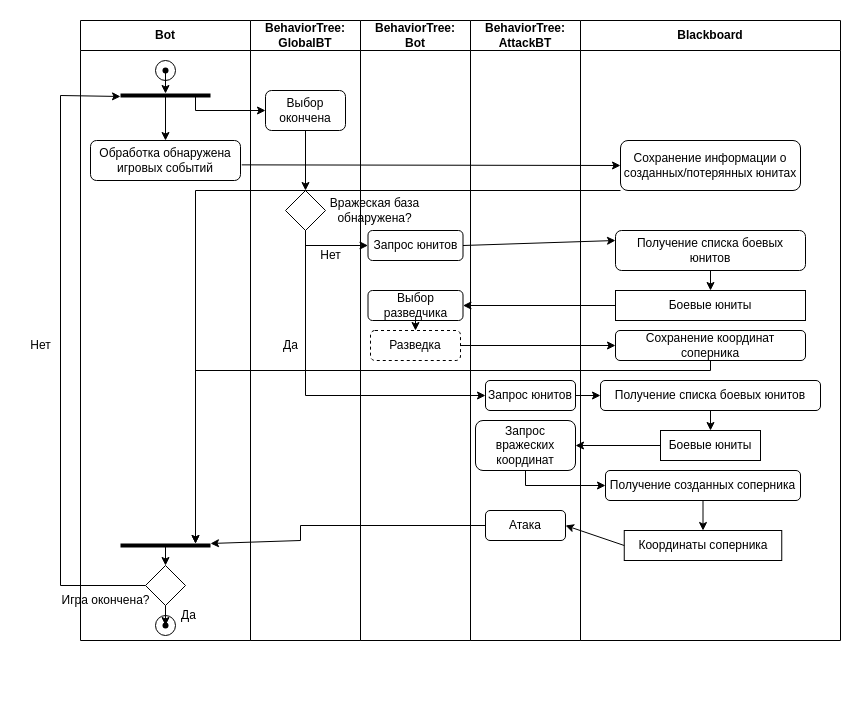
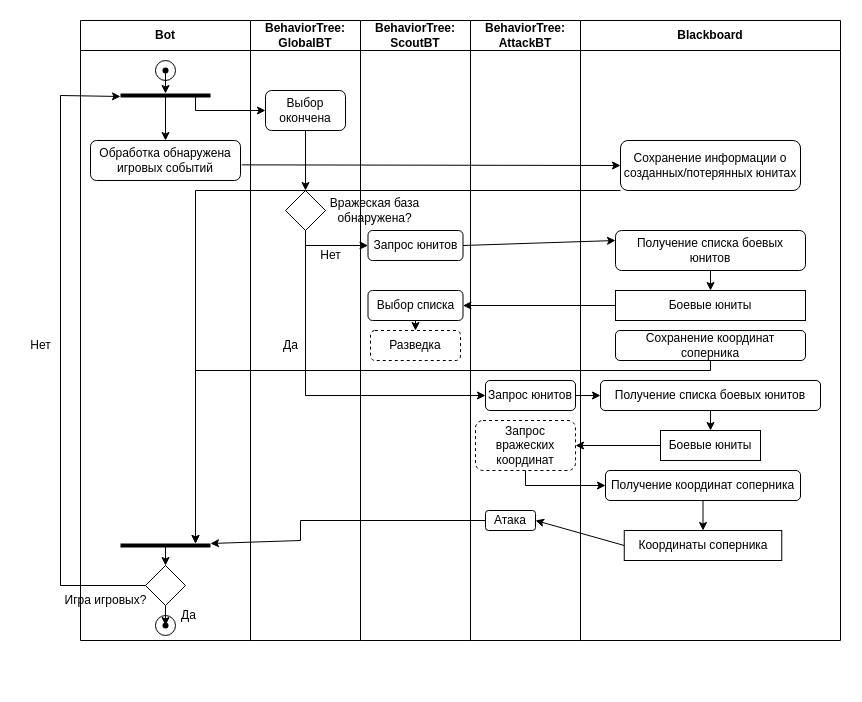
  <mxCell id="0" />
  <mxCell id="1" parent="0" />
  <mxCell id="2" value="Bot" style="swimlane;whiteSpace=wrap;html=1;startSize=30;" vertex="1" parent="1"><mxGeometry x="80" y="20" width="170" height="620" as="geometry" /></mxCell>
  <mxCell id="3" value="Обработка обнаружена игровых событий" style="rounded=1;whiteSpace=wrap;html=1;" vertex="1" parent="2"><mxGeometry x="10" y="120" width="150" height="40" as="geometry" /></mxCell>
  <mxCell id="4" value="" style="ellipse;whiteSpace=wrap;html=1;aspect=fixed;" vertex="1" parent="2"><mxGeometry x="75" y="40" width="20" height="20" as="geometry" /></mxCell>
  <mxCell id="5" value="" style="shape=waypoint;sketch=0;fillStyle=solid;size=6;pointerEvents=1;points=[];fillColor=none;resizable=0;rotatable=0;perimeter=centerPerimeter;snapToPoint=1;" vertex="1" parent="2"><mxGeometry x="75" y="40" width="20" height="20" as="geometry" /></mxCell>
  <mxCell id="6" value="" style="endArrow=classic;html=1;rounded=0;exitX=0.75;exitY=1.5;exitDx=0;exitDy=0;exitPerimeter=0;" edge="1" parent="2" source="5" target="7"><mxGeometry width="50" height="50" relative="1" as="geometry"><mxPoint x="110" y="70" as="sourcePoint" /><mxPoint x="85" y="80" as="targetPoint" /></mxGeometry></mxCell>
  <mxCell id="7" value="" style="line;strokeWidth=4;html=1;perimeter=backbonePerimeter;points=[];outlineConnect=0;" vertex="1" parent="2"><mxGeometry x="40" y="70" width="90" height="10" as="geometry" /></mxCell>
  <mxCell id="8" value="" style="endArrow=classic;html=1;rounded=0;entryX=0.5;entryY=0;entryDx=0;entryDy=0;" edge="1" parent="2" source="7" target="3"><mxGeometry width="50" height="50" relative="1" as="geometry"><mxPoint x="80" y="110" as="sourcePoint" /><mxPoint x="80" y="160" as="targetPoint" /></mxGeometry></mxCell>
  <mxCell id="9" value="" style="endArrow=classic;html=1;rounded=0;edgeStyle=elbowEdgeStyle;exitX=0;exitY=0.5;exitDx=0;exitDy=0;" edge="1" parent="2" source="13" target="7"><mxGeometry width="50" height="50" relative="1" as="geometry"><mxPoint x="300" y="370" as="sourcePoint" /><mxPoint x="350" y="320" as="targetPoint" /><Array as="points"><mxPoint x="-20" y="260" /></Array></mxGeometry></mxCell>
  <mxCell id="10" value="" style="line;strokeWidth=4;html=1;perimeter=backbonePerimeter;points=[];outlineConnect=0;" vertex="1" parent="2"><mxGeometry x="40" y="520" width="90" height="10" as="geometry" /></mxCell>
  <mxCell id="11" value="" style="ellipse;whiteSpace=wrap;html=1;aspect=fixed;" vertex="1" parent="2"><mxGeometry x="75" y="595" width="20" height="20" as="geometry" /></mxCell>
  <mxCell id="12" value="" style="shape=waypoint;sketch=0;fillStyle=solid;size=6;pointerEvents=1;points=[];fillColor=none;resizable=0;rotatable=0;perimeter=centerPerimeter;snapToPoint=1;" vertex="1" parent="2"><mxGeometry x="75" y="595" width="20" height="20" as="geometry" /></mxCell>
  <mxCell id="13" value="" style="rhombus;whiteSpace=wrap;html=1;" vertex="1" parent="2"><mxGeometry x="65" y="545" width="40" height="40" as="geometry" /></mxCell>
  <mxCell id="14" value="" style="endArrow=classic;html=1;rounded=0;entryX=0.5;entryY=0;entryDx=0;entryDy=0;" edge="1" parent="2" source="10" target="13"><mxGeometry width="50" height="50" relative="1" as="geometry"><mxPoint x="250" y="615" as="sourcePoint" /><mxPoint x="300" y="565" as="targetPoint" /></mxGeometry></mxCell>
  <mxCell id="15" value="" style="endArrow=classic;html=1;rounded=0;entryX=0.57;entryY=0.07;entryDx=0;entryDy=0;entryPerimeter=0;exitX=0.5;exitY=1;exitDx=0;exitDy=0;" edge="1" parent="2" source="13" target="12"><mxGeometry width="50" height="50" relative="1" as="geometry"><mxPoint x="250" y="615" as="sourcePoint" /><mxPoint x="300" y="565" as="targetPoint" /></mxGeometry></mxCell>
  <mxCell id="16" value="Да" style="text;html=1;align=center;verticalAlign=middle;resizable=0;points=[];autosize=1;strokeColor=none;fillColor=none;" vertex="1" parent="2"><mxGeometry x="87.5" y="580" width="40" height="30" as="geometry" /></mxCell>
- <mxCell id="17" value="&lt;font style=&quot;font-size: 12px;&quot;&gt;Игра окончена?&lt;/font&gt;" style="text;html=1;align=center;verticalAlign=middle;resizable=0;points=[];autosize=1;strokeColor=none;fillColor=none;" vertex="1" parent="2"><mxGeometry x="-30" y="565" width="110" height="30" as="geometry" /></mxCell>
+ <mxCell id="17" value="&lt;font style=&quot;font-size: 12px;&quot;&gt;Игра игровых?&lt;/font&gt;" style="text;html=1;align=center;verticalAlign=middle;resizable=0;points=[];autosize=1;strokeColor=none;fillColor=none;" vertex="1" parent="2"><mxGeometry x="-30" y="565" width="110" height="30" as="geometry" /></mxCell>
  <mxCell id="18" value="BehaviorTree:&lt;br&gt;GlobalBT" style="swimlane;whiteSpace=wrap;html=1;startSize=30;" vertex="1" parent="1"><mxGeometry x="250" y="20" width="110" height="620" as="geometry" /></mxCell>
  <mxCell id="19" value="Выбор окончена" style="rounded=1;whiteSpace=wrap;html=1;" vertex="1" parent="18"><mxGeometry x="15" y="70" width="80" height="40" as="geometry" /></mxCell>
  <mxCell id="20" value="" style="rhombus;whiteSpace=wrap;html=1;" vertex="1" parent="18"><mxGeometry x="35" y="170" width="40" height="40" as="geometry" /></mxCell>
  <mxCell id="21" value="" style="endArrow=classic;html=1;rounded=0;exitX=0.5;exitY=1;exitDx=0;exitDy=0;entryX=0.5;entryY=0;entryDx=0;entryDy=0;" edge="1" parent="18" source="19" target="20"><mxGeometry width="50" height="50" relative="1" as="geometry"><mxPoint x="110" y="310" as="sourcePoint" /><mxPoint x="160" y="260" as="targetPoint" /></mxGeometry></mxCell>
  <mxCell id="22" value="Нет" style="text;html=1;align=center;verticalAlign=middle;resizable=0;points=[];autosize=1;strokeColor=none;fillColor=none;" vertex="1" parent="18"><mxGeometry x="60" y="220" width="40" height="30" as="geometry" /></mxCell>
  <mxCell id="23" value="Да" style="text;html=1;align=center;verticalAlign=middle;resizable=0;points=[];autosize=1;strokeColor=none;fillColor=none;" vertex="1" parent="18"><mxGeometry x="20" y="310" width="40" height="30" as="geometry" /></mxCell>
  <mxCell id="24" value="" style="endArrow=classic;html=1;rounded=0;edgeStyle=orthogonalEdgeStyle;entryX=0;entryY=0.5;entryDx=0;entryDy=0;" edge="1" parent="1" source="7" target="19"><mxGeometry width="50" height="50" relative="1" as="geometry"><mxPoint x="360" y="200" as="sourcePoint" /><mxPoint x="410" y="150" as="targetPoint" /><Array as="points"><mxPoint x="195" y="110" /><mxPoint x="265" y="110" /></Array></mxGeometry></mxCell>
  <mxCell id="25" value="Нет" style="text;html=1;align=center;verticalAlign=middle;resizable=0;points=[];autosize=1;strokeColor=none;fillColor=none;" vertex="1" parent="1"><mxGeometry x="20" y="330" width="40" height="30" as="geometry" /></mxCell>
- <mxCell id="26" value="BehaviorTree:&lt;br&gt;Bot" style="swimlane;whiteSpace=wrap;html=1;startSize=30;" vertex="1" parent="1"><mxGeometry x="360" y="20" width="110" height="620" as="geometry" /></mxCell>
+ <mxCell id="26" value="BehaviorTree:&lt;br&gt;ScoutBT" style="swimlane;whiteSpace=wrap;html=1;startSize=30;" vertex="1" parent="1"><mxGeometry x="360" y="20" width="110" height="620" as="geometry" /></mxCell>
  <mxCell id="27" value="Запрос юнитов" style="rounded=1;whiteSpace=wrap;html=1;" vertex="1" parent="26"><mxGeometry x="7.5" y="210" width="95" height="30" as="geometry" /></mxCell>
- <mxCell id="28" value="Выбор разведчика" style="rounded=1;whiteSpace=wrap;html=1;" vertex="1" parent="26"><mxGeometry x="7.5" y="270" width="95" height="30" as="geometry" /></mxCell>
+ <mxCell id="28" value="Выбор списка" style="rounded=1;whiteSpace=wrap;html=1;" vertex="1" parent="26"><mxGeometry x="7.5" y="270" width="95" height="30" as="geometry" /></mxCell>
  <mxCell id="29" value="Разведка" style="rounded=1;whiteSpace=wrap;html=1;dashed=1;" vertex="1" parent="26"><mxGeometry x="10" y="310" width="90" height="30" as="geometry" /></mxCell>
  <mxCell id="30" value="" style="endArrow=classic;html=1;rounded=0;exitX=0.5;exitY=1;exitDx=0;exitDy=0;entryX=0.5;entryY=0;entryDx=0;entryDy=0;" edge="1" parent="26" source="28" target="29"><mxGeometry width="50" height="50" relative="1" as="geometry"><mxPoint y="190" as="sourcePoint" /><mxPoint x="50" y="140" as="targetPoint" /></mxGeometry></mxCell>
  <mxCell id="31" value="Вражеская база&lt;br&gt;обнаружена?" style="text;html=1;align=center;verticalAlign=middle;resizable=0;points=[];autosize=1;strokeColor=none;fillColor=none;" vertex="1" parent="26"><mxGeometry x="-41" y="170" width="110" height="40" as="geometry" /></mxCell>
  <mxCell id="32" value="BehaviorTree:&lt;br&gt;AttackBT" style="swimlane;whiteSpace=wrap;html=1;startSize=30;" vertex="1" parent="1"><mxGeometry x="470" y="20" width="110" height="620" as="geometry" /></mxCell>
  <mxCell id="33" value="Запрос юнитов" style="rounded=1;whiteSpace=wrap;html=1;" vertex="1" parent="32"><mxGeometry x="15" y="360" width="90" height="30" as="geometry" /></mxCell>
- <mxCell id="34" value="Запрос вражеских координат" style="rounded=1;whiteSpace=wrap;html=1;" vertex="1" parent="32"><mxGeometry x="5" y="400" width="100" height="50" as="geometry" /></mxCell>
- <mxCell id="35" value="Атака" style="rounded=1;whiteSpace=wrap;html=1;" vertex="1" parent="32"><mxGeometry x="15" y="490" width="80" height="30" as="geometry" /></mxCell>
+ <mxCell id="34" value="Запрос вражеских координат" style="rounded=1;whiteSpace=wrap;html=1;dashed=1;" vertex="1" parent="32"><mxGeometry x="5" y="400" width="100" height="50" as="geometry" /></mxCell>
+ <mxCell id="35" value="Атака" style="rounded=1;whiteSpace=wrap;html=1;" vertex="1" parent="32"><mxGeometry x="15" y="490" width="50" height="20" as="geometry" /></mxCell>
  <mxCell id="36" value="Blackboard" style="swimlane;whiteSpace=wrap;html=1;startSize=30;" vertex="1" parent="1"><mxGeometry x="580" y="20" width="260" height="620" as="geometry" /></mxCell>
  <mxCell id="37" value="Получение списка боевых юнитов" style="rounded=1;whiteSpace=wrap;html=1;" vertex="1" parent="36"><mxGeometry x="35" y="210" width="190" height="40" as="geometry" /></mxCell>
  <mxCell id="38" value="Боевые юниты" style="rounded=0;whiteSpace=wrap;html=1;" vertex="1" parent="36"><mxGeometry x="35" y="270" width="190" height="30" as="geometry" /></mxCell>
  <mxCell id="39" value="Сохранение информации о созданных/потерянных юнитах" style="rounded=1;whiteSpace=wrap;html=1;" vertex="1" parent="36"><mxGeometry x="40" y="120" width="180" height="50" as="geometry" /></mxCell>
  <mxCell id="40" value="Сохранение координат соперника" style="rounded=1;whiteSpace=wrap;html=1;" vertex="1" parent="36"><mxGeometry x="35" y="310" width="190" height="30" as="geometry" /></mxCell>
  <mxCell id="41" value="Получение списка боевых юнитов" style="rounded=1;whiteSpace=wrap;html=1;" vertex="1" parent="36"><mxGeometry x="20" y="360" width="220" height="30" as="geometry" /></mxCell>
  <mxCell id="42" value="Боевые юниты" style="rounded=0;whiteSpace=wrap;html=1;" vertex="1" parent="36"><mxGeometry x="80" y="410" width="100" height="30" as="geometry" /></mxCell>
  <mxCell id="43" value="" style="endArrow=classic;html=1;rounded=0;exitX=0.5;exitY=1;exitDx=0;exitDy=0;entryX=0.5;entryY=0;entryDx=0;entryDy=0;" edge="1" parent="36" source="41" target="42"><mxGeometry width="50" height="50" relative="1" as="geometry"><mxPoint x="-141.25" y="410" as="sourcePoint" /><mxPoint x="-91.25" y="360" as="targetPoint" /></mxGeometry></mxCell>
- <mxCell id="44" value="Получение созданных соперника" style="rounded=1;whiteSpace=wrap;html=1;" vertex="1" parent="36"><mxGeometry x="25" y="450" width="195" height="30" as="geometry" /></mxCell>
+ <mxCell id="44" value="Получение координат соперника" style="rounded=1;whiteSpace=wrap;html=1;" vertex="1" parent="36"><mxGeometry x="25" y="450" width="195" height="30" as="geometry" /></mxCell>
  <mxCell id="45" value="Координаты соперника" style="rounded=0;whiteSpace=wrap;html=1;" vertex="1" parent="36"><mxGeometry x="43.75" y="510" width="157.5" height="30" as="geometry" /></mxCell>
  <mxCell id="46" value="" style="endArrow=classic;html=1;rounded=0;exitX=0.5;exitY=1;exitDx=0;exitDy=0;entryX=0.5;entryY=0;entryDx=0;entryDy=0;" edge="1" parent="36" source="44" target="45"><mxGeometry width="50" height="50" relative="1" as="geometry"><mxPoint x="-141.25" y="610" as="sourcePoint" /><mxPoint x="-91.25" y="560" as="targetPoint" /></mxGeometry></mxCell>
  <mxCell id="47" value="" style="endArrow=classic;html=1;rounded=0;exitX=0.5;exitY=1;exitDx=0;exitDy=0;entryX=0.5;entryY=0;entryDx=0;entryDy=0;" edge="1" parent="36" source="37" target="38"><mxGeometry width="50" height="50" relative="1" as="geometry"><mxPoint x="-162.5" y="210" as="sourcePoint" /><mxPoint x="-112.5" y="160" as="targetPoint" /></mxGeometry></mxCell>
  <mxCell id="48" value="" style="endArrow=classic;html=1;rounded=0;edgeStyle=orthogonalEdgeStyle;exitX=0.5;exitY=1;exitDx=0;exitDy=0;entryX=0;entryY=0.5;entryDx=0;entryDy=0;" edge="1" parent="1" source="20" target="27"><mxGeometry width="50" height="50" relative="1" as="geometry"><mxPoint x="305" y="230" as="sourcePoint" /><mxPoint x="410" y="370" as="targetPoint" /></mxGeometry></mxCell>
  <mxCell id="49" value="" style="endArrow=classic;html=1;rounded=0;exitX=1;exitY=0.5;exitDx=0;exitDy=0;entryX=0;entryY=0.25;entryDx=0;entryDy=0;" edge="1" parent="1" source="27" target="37"><mxGeometry width="50" height="50" relative="1" as="geometry"><mxPoint x="357.5" y="340" as="sourcePoint" /><mxPoint x="560" y="260" as="targetPoint" /></mxGeometry></mxCell>
  <mxCell id="50" value="" style="endArrow=classic;html=1;rounded=0;exitX=0;exitY=0.5;exitDx=0;exitDy=0;entryX=1;entryY=0.5;entryDx=0;entryDy=0;" edge="1" parent="1" source="38" target="28"><mxGeometry width="50" height="50" relative="1" as="geometry"><mxPoint x="357.5" y="340" as="sourcePoint" /><mxPoint x="407.5" y="290" as="targetPoint" /></mxGeometry></mxCell>
  <mxCell id="51" value="" style="endArrow=classic;html=1;rounded=0;exitX=1.008;exitY=0.609;exitDx=0;exitDy=0;entryX=0;entryY=0.5;entryDx=0;entryDy=0;exitPerimeter=0;" edge="1" parent="1" source="3" target="39"><mxGeometry width="50" height="50" relative="1" as="geometry"><mxPoint x="360" y="330" as="sourcePoint" /><mxPoint x="410" y="280" as="targetPoint" /></mxGeometry></mxCell>
  <mxCell id="52" value="" style="endArrow=classic;html=1;rounded=0;edgeStyle=elbowEdgeStyle;exitX=0;exitY=1;exitDx=0;exitDy=0;" edge="1" parent="1" source="39" target="10"><mxGeometry width="50" height="50" relative="1" as="geometry"><mxPoint x="360" y="330" as="sourcePoint" /><mxPoint x="410" y="280" as="targetPoint" /><Array as="points"><mxPoint x="195" y="420" /></Array></mxGeometry></mxCell>
- <mxCell id="53" value="" style="endArrow=classic;html=1;rounded=0;exitX=1;exitY=0.5;exitDx=0;exitDy=0;entryX=0;entryY=0.5;entryDx=0;entryDy=0;" edge="1" parent="1" source="29" target="40"><mxGeometry width="50" height="50" relative="1" as="geometry"><mxPoint x="357.5" y="230" as="sourcePoint" /><mxPoint x="407.5" y="180" as="targetPoint" /></mxGeometry></mxCell>
  <mxCell id="54" value="" style="endArrow=classic;html=1;rounded=0;edgeStyle=orthogonalEdgeStyle;exitX=0.5;exitY=1;exitDx=0;exitDy=0;" edge="1" parent="1" source="40" target="10"><mxGeometry width="50" height="50" relative="1" as="geometry"><mxPoint x="360" y="630" as="sourcePoint" /><mxPoint x="220" y="700" as="targetPoint" /><Array as="points"><mxPoint x="710" y="370" /><mxPoint x="195" y="370" /></Array></mxGeometry></mxCell>
  <mxCell id="55" value="" style="endArrow=classic;html=1;rounded=0;edgeStyle=elbowEdgeStyle;exitX=0.5;exitY=1;exitDx=0;exitDy=0;entryX=0;entryY=0.5;entryDx=0;entryDy=0;" edge="1" parent="1" source="20" target="33"><mxGeometry width="50" height="50" relative="1" as="geometry"><mxPoint x="360" y="530" as="sourcePoint" /><mxPoint x="410" y="480" as="targetPoint" /><Array as="points"><mxPoint x="305" y="400" /><mxPoint x="400" y="430" /></Array></mxGeometry></mxCell>
  <mxCell id="56" value="" style="endArrow=classic;html=1;rounded=0;exitX=1;exitY=0.5;exitDx=0;exitDy=0;entryX=0;entryY=0.5;entryDx=0;entryDy=0;" edge="1" parent="1" source="33" target="41"><mxGeometry width="50" height="50" relative="1" as="geometry"><mxPoint x="381.25" y="430" as="sourcePoint" /><mxPoint x="431.25" y="380" as="targetPoint" /></mxGeometry></mxCell>
  <mxCell id="57" value="" style="endArrow=classic;html=1;rounded=0;exitX=0;exitY=0.5;exitDx=0;exitDy=0;entryX=1;entryY=0.5;entryDx=0;entryDy=0;" edge="1" parent="1" source="42" target="34"><mxGeometry width="50" height="50" relative="1" as="geometry"><mxPoint x="381.25" y="430" as="sourcePoint" /><mxPoint x="640" y="480" as="targetPoint" /></mxGeometry></mxCell>
  <mxCell id="58" value="" style="endArrow=classic;html=1;rounded=0;edgeStyle=elbowEdgeStyle;exitX=0.5;exitY=1;exitDx=0;exitDy=0;entryX=0;entryY=0.5;entryDx=0;entryDy=0;" edge="1" parent="1" source="34" target="44"><mxGeometry width="50" height="50" relative="1" as="geometry"><mxPoint x="381.25" y="530" as="sourcePoint" /><mxPoint x="431.25" y="480" as="targetPoint" /><Array as="points"><mxPoint x="525" y="485" /><mxPoint x="570" y="560" /></Array></mxGeometry></mxCell>
  <mxCell id="59" value="" style="endArrow=classic;html=1;rounded=0;exitX=0;exitY=0.5;exitDx=0;exitDy=0;entryX=1;entryY=0.5;entryDx=0;entryDy=0;" edge="1" parent="1" source="45" target="35"><mxGeometry width="50" height="50" relative="1" as="geometry"><mxPoint x="381.25" y="530" as="sourcePoint" /><mxPoint x="431.25" y="480" as="targetPoint" /></mxGeometry></mxCell>
  <mxCell id="60" value="" style="endArrow=classic;html=1;rounded=0;exitX=0;exitY=0.5;exitDx=0;exitDy=0;edgeStyle=elbowEdgeStyle;" edge="1" parent="1" source="35" target="10"><mxGeometry width="50" height="50" relative="1" as="geometry"><mxPoint x="381.25" y="730" as="sourcePoint" /><mxPoint x="241.25" y="640" as="targetPoint" /><Array as="points"><mxPoint x="300" y="540" /><mxPoint x="260" y="540" /><mxPoint x="331.25" y="620" /><mxPoint x="216.25" y="680" /></Array></mxGeometry></mxCell>
